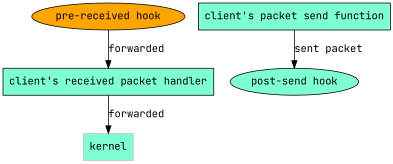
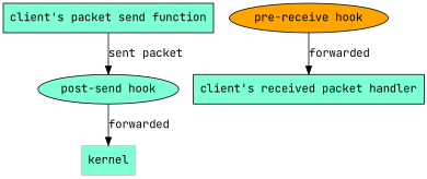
  digraph {
    fontname="JetBrains Mono"
    node [fillcolor=aquamarine font="Liberation Serif" fontname="JetBrains Mono" shape=box style=filled]
    edge [fontname="JetBrains Mono"]
    n1 [color=gray label=kernel]
-   n2 [fillcolor=orange label="pre-received hook" shape=ellipse]
+   n2 [fillcolor=orange label="pre-receive hook" shape=ellipse]
    n3 [label="client's received packet handler"]
    n4 [label="post-send hook" shape=ellipse]
    n5 [label="client's packet send function"]
    n2 -> n3 [label=forwarded]
-   n3 -> n1 [label=forwarded]
+   n4 -> n1 [label=forwarded]
    n5 -> n4 [label="sent packet"]
  }
